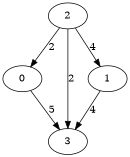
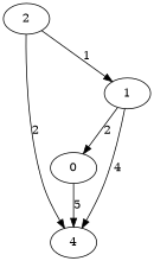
  digraph {
    edge [weight=2]
    0
-   3
+   3 [label=4]
    1
    2
    0 -> 3 [label=5 weight=5]
-   2 -> 0 [label=2]
+   1 -> 0 [label=2]
    1 -> 3 [label=4 weight=4]
    2 -> 3 [label=2]
-   2 -> 1 [label=4 weight=1]
+   2 -> 1 [label=1 weight=1]
  }
